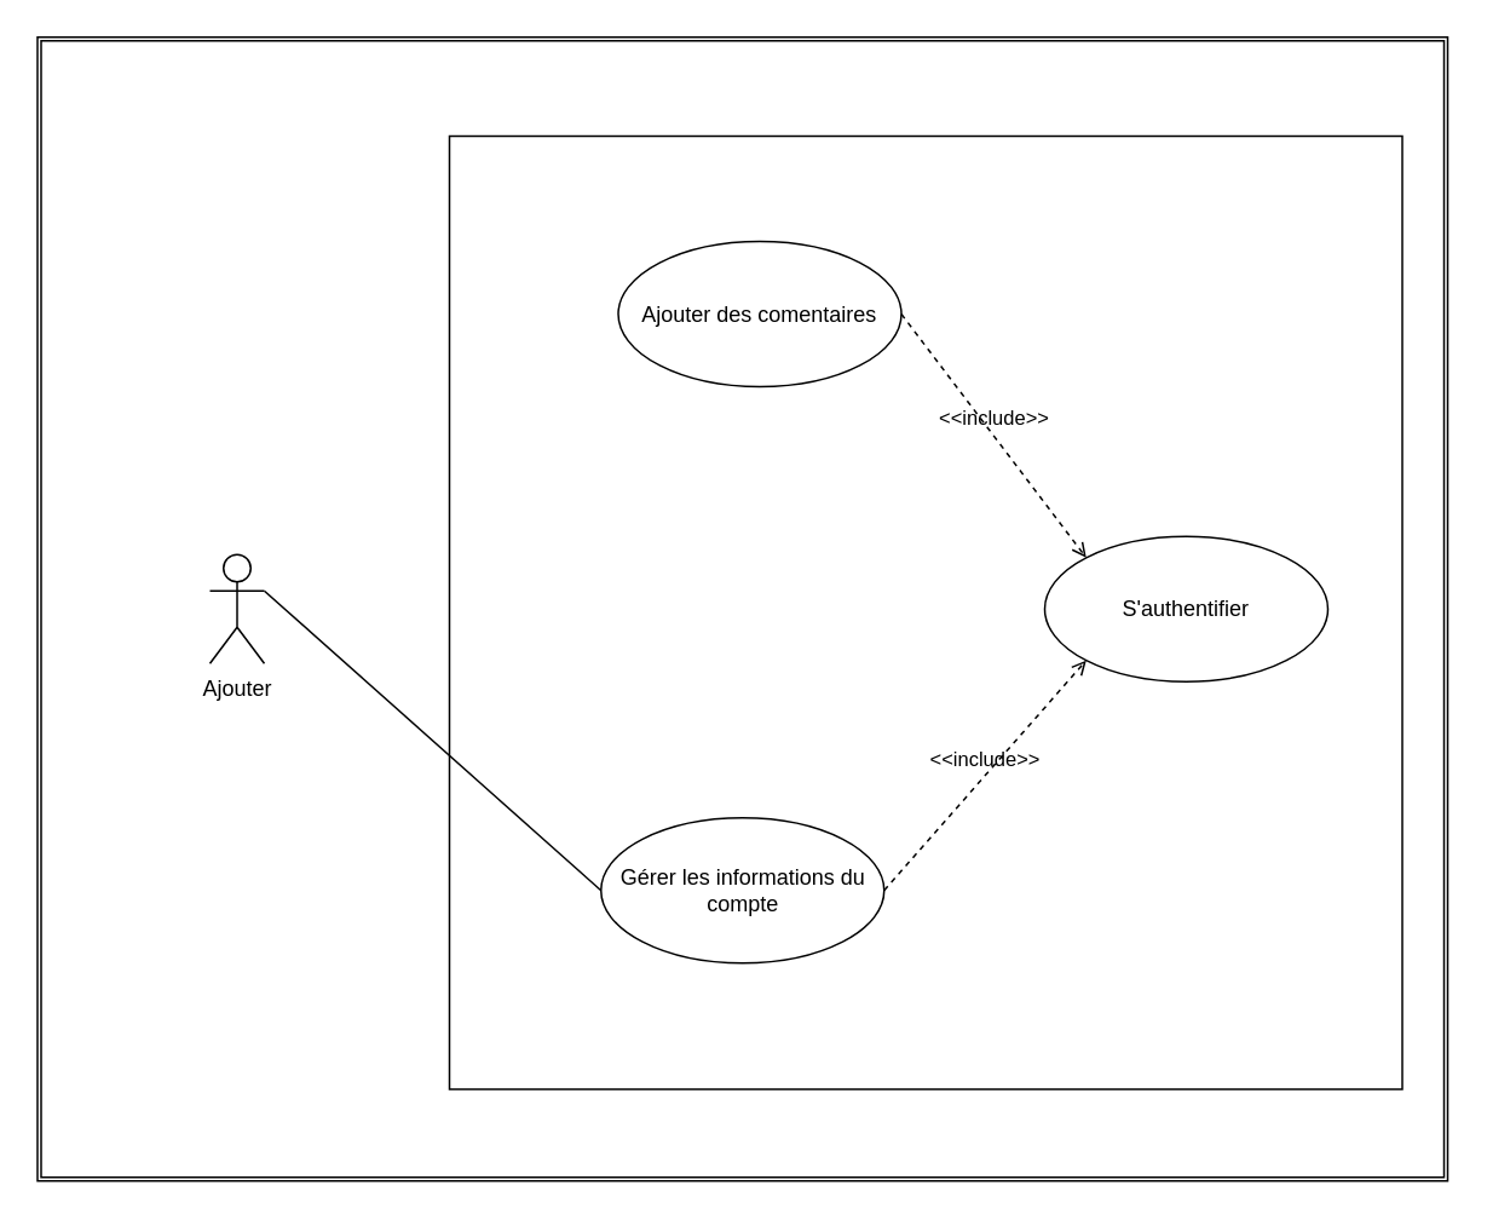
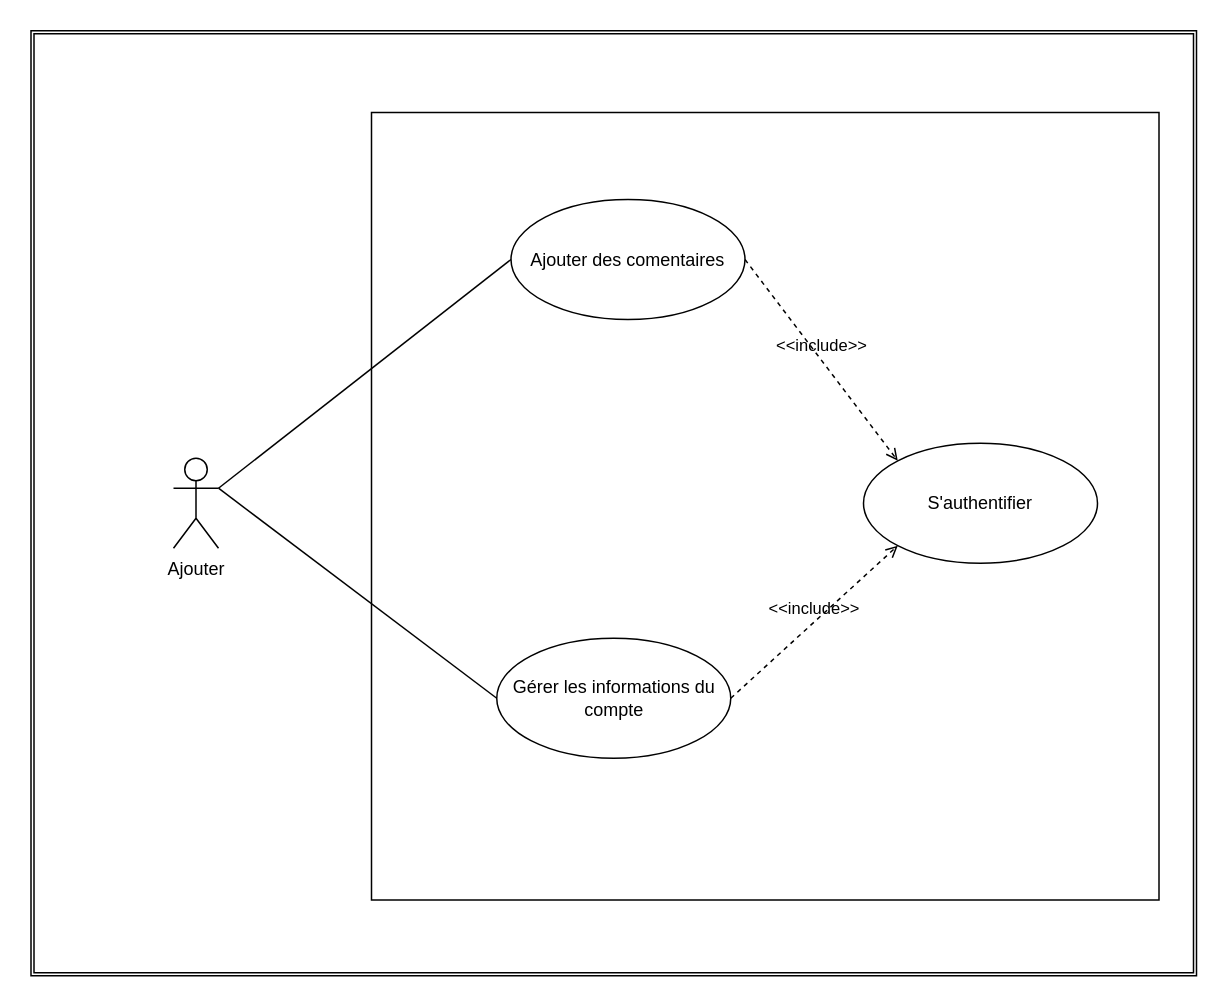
  <mxCell id="0" />
  <mxCell id="1" parent="0" />
  <mxCell id="2" value="" style="shape=ext;double=1;rounded=0;whiteSpace=wrap;html=1;fillColor=#FFFFFF;" vertex="1" parent="1"><mxGeometry x="20" y="20" width="777" height="630" as="geometry" /></mxCell>
  <mxCell id="3" value="Ajouter" style="shape=umlActor;verticalLabelPosition=bottom;labelBackgroundColor=#ffffff;verticalAlign=top;html=1;outlineConnect=0;" vertex="1" parent="1"><mxGeometry x="115" y="305" width="30" height="60" as="geometry" /></mxCell>
  <mxCell id="4" value="" style="whiteSpace=wrap;html=1;aspect=fixed;fillColor=#FFFFFF;" vertex="1" parent="1"><mxGeometry x="247" y="74.5" width="525" height="525" as="geometry" /></mxCell>
  <mxCell id="5" value="Ajouter des comentaires" style="ellipse;whiteSpace=wrap;html=1;fillColor=#FFFFFF;" vertex="1" parent="1"><mxGeometry x="340" y="132.5" width="156" height="80" as="geometry" /></mxCell>
- <mxCell id="6" value="Gérer les informations du compte" style="ellipse;whiteSpace=wrap;html=1;fillColor=#FFFFFF;" vertex="1" parent="1"><mxGeometry x="330.5" y="450" width="156" height="80" as="geometry" /></mxCell>
+ <mxCell id="6" value="Gérer les informations du compte" style="ellipse;whiteSpace=wrap;html=1;fillColor=#FFFFFF;" vertex="1" parent="1"><mxGeometry x="330.5" y="425" width="156" height="80" as="geometry" /></mxCell>
+ <mxCell id="7" value="" style="endArrow=none;html=1;exitX=1;exitY=0.333;exitDx=0;exitDy=0;exitPerimeter=0;entryX=0;entryY=0.5;entryDx=0;entryDy=0;" edge="1" parent="1" source="3" target="5"><mxGeometry width="50" height="50" relative="1" as="geometry"><mxPoint x="-195" y="380" as="sourcePoint" /><mxPoint x="-145" y="330" as="targetPoint" /></mxGeometry></mxCell>
  <mxCell id="8" value="" style="endArrow=none;html=1;exitX=1;exitY=0.333;exitDx=0;exitDy=0;exitPerimeter=0;entryX=0;entryY=0.5;entryDx=0;entryDy=0;" edge="1" parent="1" source="3" target="6"><mxGeometry width="50" height="50" relative="1" as="geometry"><mxPoint x="155" y="335" as="sourcePoint" /><mxPoint x="460" y="183" as="targetPoint" /></mxGeometry></mxCell>
  <mxCell id="9" value="S'authentifier" style="ellipse;whiteSpace=wrap;html=1;fillColor=#FFFFFF;" vertex="1" parent="1"><mxGeometry x="575" y="295" width="156" height="80" as="geometry" /></mxCell>
  <mxCell id="10" value="&amp;lt;&amp;lt;include&amp;gt;&amp;gt;" style="edgeStyle=none;html=1;endArrow=open;verticalAlign=bottom;dashed=1;labelBackgroundColor=none;entryX=0;entryY=0;entryDx=0;entryDy=0;exitX=1;exitY=0.5;exitDx=0;exitDy=0;" edge="1" parent="1" source="5" target="9"><mxGeometry width="160" relative="1" as="geometry"><mxPoint x="505" y="200" as="sourcePoint" /><mxPoint x="245" y="110" as="targetPoint" /></mxGeometry></mxCell>
  <mxCell id="11" value="&amp;lt;&amp;lt;include&amp;gt;&amp;gt;" style="edgeStyle=none;html=1;endArrow=open;verticalAlign=bottom;dashed=1;labelBackgroundColor=none;exitX=1;exitY=0.5;exitDx=0;exitDy=0;entryX=0;entryY=1;entryDx=0;entryDy=0;" edge="1" parent="1" source="6" target="9"><mxGeometry width="160" relative="1" as="geometry"><mxPoint x="481" y="337" as="sourcePoint" /><mxPoint x="585" y="345" as="targetPoint" /></mxGeometry></mxCell>
